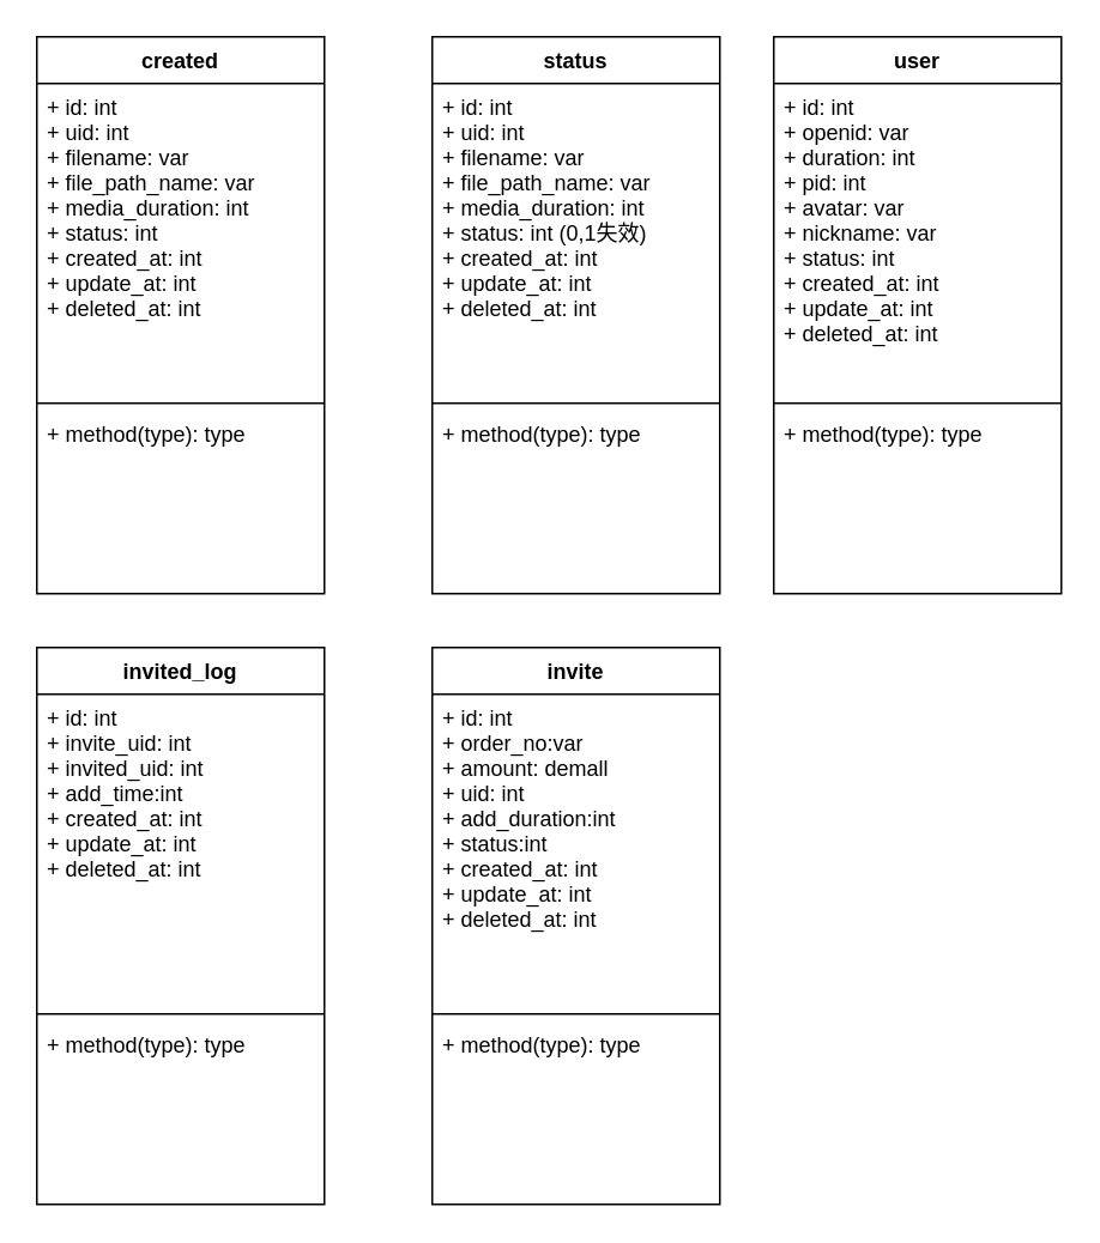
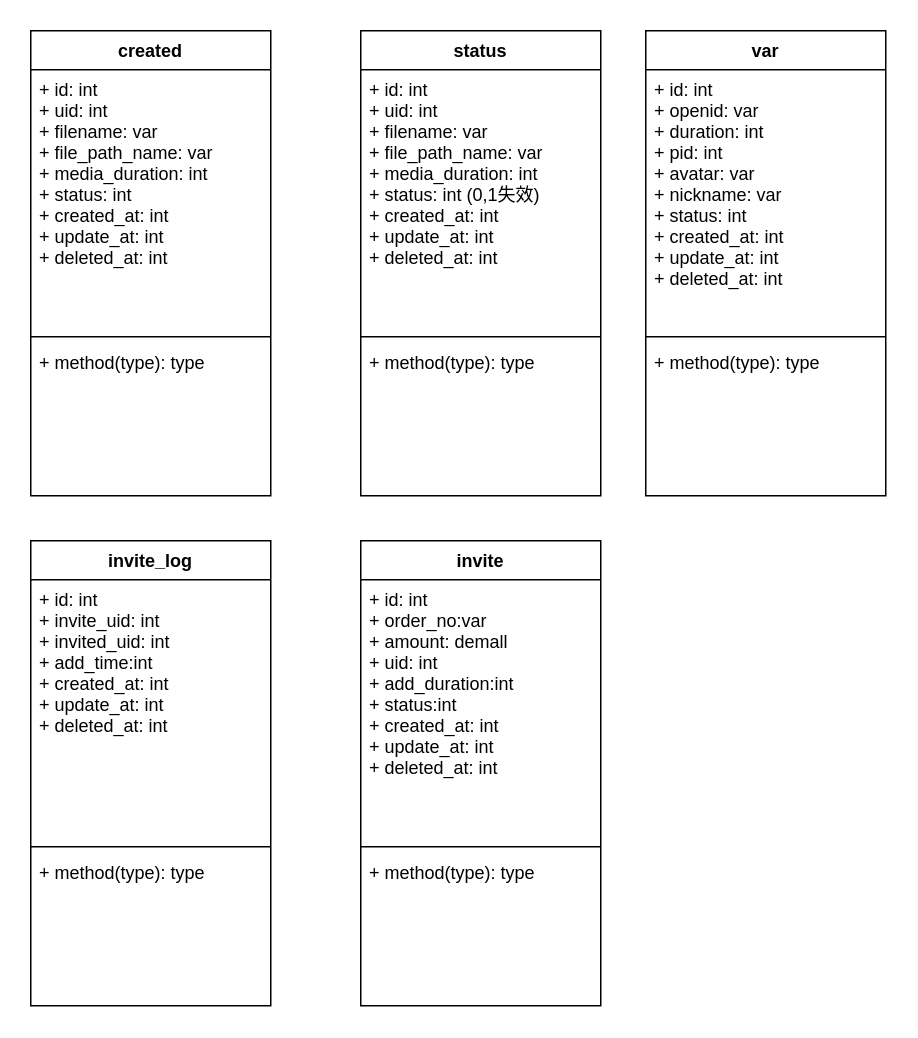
  <mxCell id="0" />
  <mxCell id="1" parent="0" />
  <mxCell id="2" value="created" style="swimlane;fontStyle=1;align=center;verticalAlign=top;childLayout=stackLayout;horizontal=1;startSize=26;horizontalStack=0;resizeParent=1;resizeParentMax=0;resizeLast=0;collapsible=1;marginBottom=0;" parent="1" vertex="1"><mxGeometry x="20" y="20" width="160" height="310" as="geometry" /></mxCell>
  <mxCell id="3" value="+ id: int&#10;+ uid: int&#10;+ filename: var&#10;+ file_path_name: var&#10;+ media_duration: int&#10;+ status: int&#10;+ created_at: int&#10;+ update_at: int&#10;+ deleted_at: int" style="text;strokeColor=none;fillColor=none;align=left;verticalAlign=top;spacingLeft=4;spacingRight=4;overflow=hidden;rotatable=0;points=[[0,0.5],[1,0.5]];portConstraint=eastwest;" parent="2" vertex="1"><mxGeometry y="26" width="160" height="174" as="geometry" /></mxCell>
  <mxCell id="4" value="" style="line;strokeWidth=1;fillColor=none;align=left;verticalAlign=middle;spacingTop=-1;spacingLeft=3;spacingRight=3;rotatable=0;labelPosition=right;points=[];portConstraint=eastwest;" parent="2" vertex="1"><mxGeometry y="200" width="160" height="8" as="geometry" /></mxCell>
  <mxCell id="5" value="+ method(type): type" style="text;strokeColor=none;fillColor=none;align=left;verticalAlign=top;spacingLeft=4;spacingRight=4;overflow=hidden;rotatable=0;points=[[0,0.5],[1,0.5]];portConstraint=eastwest;" parent="2" vertex="1"><mxGeometry y="208" width="160" height="102" as="geometry" /></mxCell>
  <mxCell id="6" value="status" style="swimlane;fontStyle=1;align=center;verticalAlign=top;childLayout=stackLayout;horizontal=1;startSize=26;horizontalStack=0;resizeParent=1;resizeParentMax=0;resizeLast=0;collapsible=1;marginBottom=0;" parent="1" vertex="1"><mxGeometry x="240" y="20" width="160" height="310" as="geometry" /></mxCell>
  <mxCell id="7" value="+ id: int&#10;+ uid: int&#10;+ filename: var&#10;+ file_path_name: var&#10;+ media_duration: int&#10;+ status: int (0,1失效)&#10;+ created_at: int&#10;+ update_at: int&#10;+ deleted_at: int" style="text;strokeColor=none;fillColor=none;align=left;verticalAlign=top;spacingLeft=4;spacingRight=4;overflow=hidden;rotatable=0;points=[[0,0.5],[1,0.5]];portConstraint=eastwest;" parent="6" vertex="1"><mxGeometry y="26" width="160" height="174" as="geometry" /></mxCell>
  <mxCell id="8" value="" style="line;strokeWidth=1;fillColor=none;align=left;verticalAlign=middle;spacingTop=-1;spacingLeft=3;spacingRight=3;rotatable=0;labelPosition=right;points=[];portConstraint=eastwest;" parent="6" vertex="1"><mxGeometry y="200" width="160" height="8" as="geometry" /></mxCell>
  <mxCell id="9" value="+ method(type): type" style="text;strokeColor=none;fillColor=none;align=left;verticalAlign=top;spacingLeft=4;spacingRight=4;overflow=hidden;rotatable=0;points=[[0,0.5],[1,0.5]];portConstraint=eastwest;" parent="6" vertex="1"><mxGeometry y="208" width="160" height="102" as="geometry" /></mxCell>
- <mxCell id="10" value="user" style="swimlane;fontStyle=1;align=center;verticalAlign=top;childLayout=stackLayout;horizontal=1;startSize=26;horizontalStack=0;resizeParent=1;resizeParentMax=0;resizeLast=0;collapsible=1;marginBottom=0;" parent="1" vertex="1"><mxGeometry x="430" y="20" width="160" height="310" as="geometry" /></mxCell>
+ <mxCell id="10" value="var" style="swimlane;fontStyle=1;align=center;verticalAlign=top;childLayout=stackLayout;horizontal=1;startSize=26;horizontalStack=0;resizeParent=1;resizeParentMax=0;resizeLast=0;collapsible=1;marginBottom=0;" parent="1" vertex="1"><mxGeometry x="430" y="20" width="160" height="310" as="geometry" /></mxCell>
  <mxCell id="11" value="+ id: int&#10;+ openid: var&#10;+ duration: int&#10;+ pid: int&#10;+ avatar: var&#10;+ nickname: var&#10;+ status: int&#10;+ created_at: int&#10;+ update_at: int&#10;+ deleted_at: int" style="text;strokeColor=none;fillColor=none;align=left;verticalAlign=top;spacingLeft=4;spacingRight=4;overflow=hidden;rotatable=0;points=[[0,0.5],[1,0.5]];portConstraint=eastwest;" parent="10" vertex="1"><mxGeometry y="26" width="160" height="174" as="geometry" /></mxCell>
  <mxCell id="12" value="" style="line;strokeWidth=1;fillColor=none;align=left;verticalAlign=middle;spacingTop=-1;spacingLeft=3;spacingRight=3;rotatable=0;labelPosition=right;points=[];portConstraint=eastwest;" parent="10" vertex="1"><mxGeometry y="200" width="160" height="8" as="geometry" /></mxCell>
  <mxCell id="13" value="+ method(type): type" style="text;strokeColor=none;fillColor=none;align=left;verticalAlign=top;spacingLeft=4;spacingRight=4;overflow=hidden;rotatable=0;points=[[0,0.5],[1,0.5]];portConstraint=eastwest;" parent="10" vertex="1"><mxGeometry y="208" width="160" height="102" as="geometry" /></mxCell>
- <mxCell id="14" value="invited_log" style="swimlane;fontStyle=1;align=center;verticalAlign=top;childLayout=stackLayout;horizontal=1;startSize=26;horizontalStack=0;resizeParent=1;resizeParentMax=0;resizeLast=0;collapsible=1;marginBottom=0;" parent="1" vertex="1"><mxGeometry x="20" y="360" width="160" height="310" as="geometry" /></mxCell>
+ <mxCell id="14" value="invite_log" style="swimlane;fontStyle=1;align=center;verticalAlign=top;childLayout=stackLayout;horizontal=1;startSize=26;horizontalStack=0;resizeParent=1;resizeParentMax=0;resizeLast=0;collapsible=1;marginBottom=0;" parent="1" vertex="1"><mxGeometry x="20" y="360" width="160" height="310" as="geometry" /></mxCell>
  <mxCell id="15" value="+ id: int&#10;+ invite_uid: int&#10;+ invited_uid: int&#10;+ add_time:int&#10;+ created_at: int&#10;+ update_at: int&#10;+ deleted_at: int" style="text;strokeColor=none;fillColor=none;align=left;verticalAlign=top;spacingLeft=4;spacingRight=4;overflow=hidden;rotatable=0;points=[[0,0.5],[1,0.5]];portConstraint=eastwest;" parent="14" vertex="1"><mxGeometry y="26" width="160" height="174" as="geometry" /></mxCell>
  <mxCell id="16" value="" style="line;strokeWidth=1;fillColor=none;align=left;verticalAlign=middle;spacingTop=-1;spacingLeft=3;spacingRight=3;rotatable=0;labelPosition=right;points=[];portConstraint=eastwest;" parent="14" vertex="1"><mxGeometry y="200" width="160" height="8" as="geometry" /></mxCell>
  <mxCell id="17" value="+ method(type): type" style="text;strokeColor=none;fillColor=none;align=left;verticalAlign=top;spacingLeft=4;spacingRight=4;overflow=hidden;rotatable=0;points=[[0,0.5],[1,0.5]];portConstraint=eastwest;" parent="14" vertex="1"><mxGeometry y="208" width="160" height="102" as="geometry" /></mxCell>
  <mxCell id="18" value="invite" style="swimlane;fontStyle=1;align=center;verticalAlign=top;childLayout=stackLayout;horizontal=1;startSize=26;horizontalStack=0;resizeParent=1;resizeParentMax=0;resizeLast=0;collapsible=1;marginBottom=0;" parent="1" vertex="1"><mxGeometry x="240" y="360" width="160" height="310" as="geometry" /></mxCell>
  <mxCell id="19" value="+ id: int&#10;+ order_no:var&#10;+ amount: demall&#10;+ uid: int&#10;+ add_duration:int&#10;+ status:int&#10;+ created_at: int&#10;+ update_at: int&#10;+ deleted_at: int" style="text;strokeColor=none;fillColor=none;align=left;verticalAlign=top;spacingLeft=4;spacingRight=4;overflow=hidden;rotatable=0;points=[[0,0.5],[1,0.5]];portConstraint=eastwest;" parent="18" vertex="1"><mxGeometry y="26" width="160" height="174" as="geometry" /></mxCell>
  <mxCell id="20" value="" style="line;strokeWidth=1;fillColor=none;align=left;verticalAlign=middle;spacingTop=-1;spacingLeft=3;spacingRight=3;rotatable=0;labelPosition=right;points=[];portConstraint=eastwest;" parent="18" vertex="1"><mxGeometry y="200" width="160" height="8" as="geometry" /></mxCell>
  <mxCell id="21" value="+ method(type): type" style="text;strokeColor=none;fillColor=none;align=left;verticalAlign=top;spacingLeft=4;spacingRight=4;overflow=hidden;rotatable=0;points=[[0,0.5],[1,0.5]];portConstraint=eastwest;" parent="18" vertex="1"><mxGeometry y="208" width="160" height="102" as="geometry" /></mxCell>
